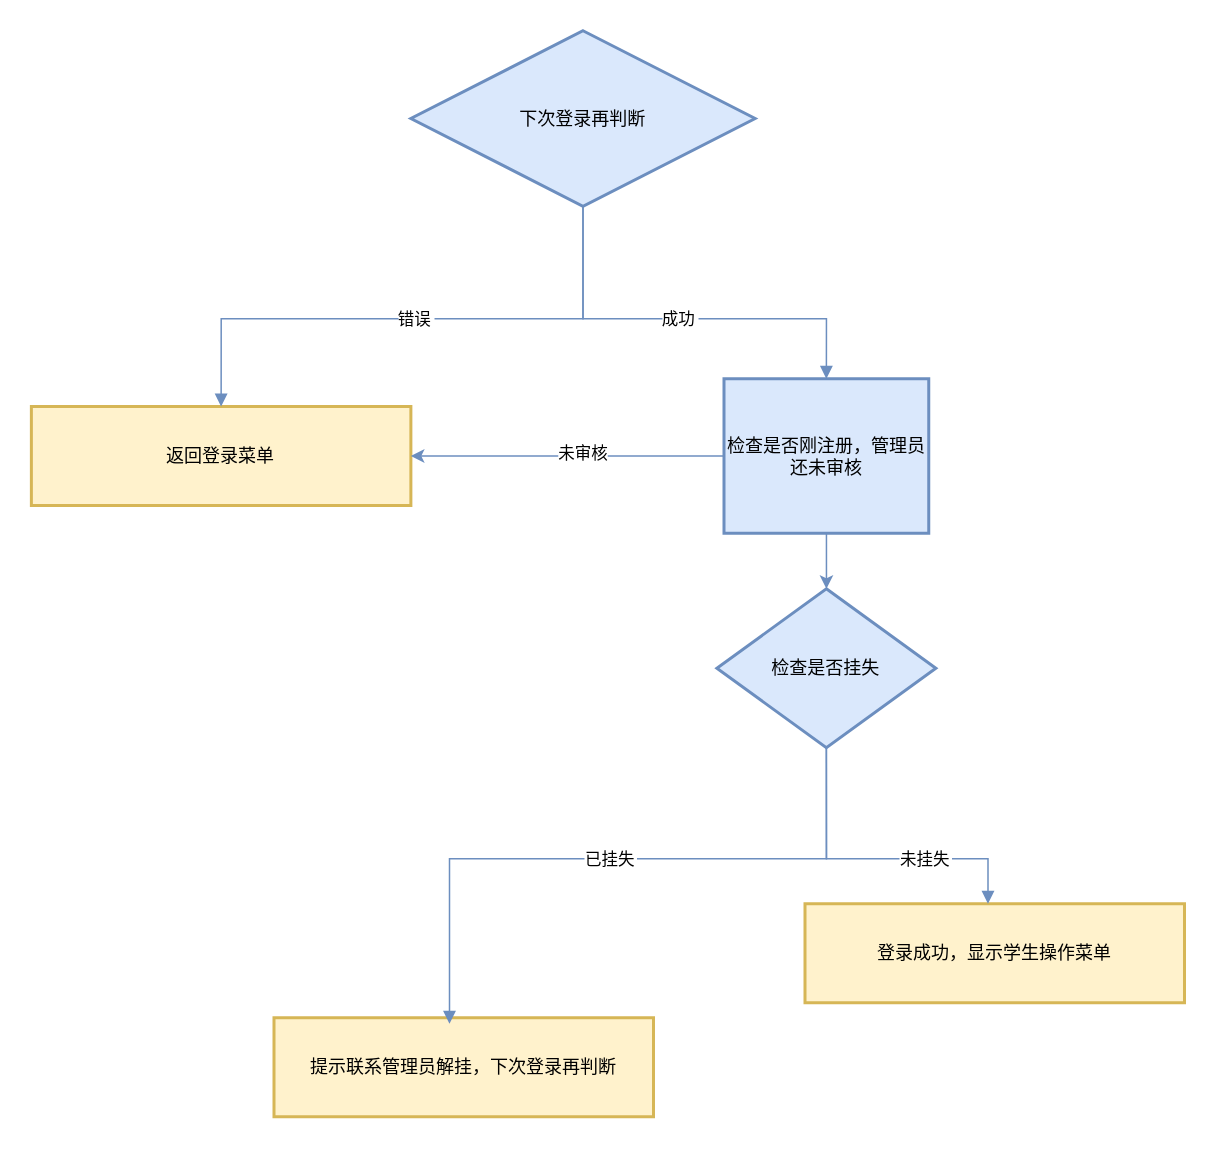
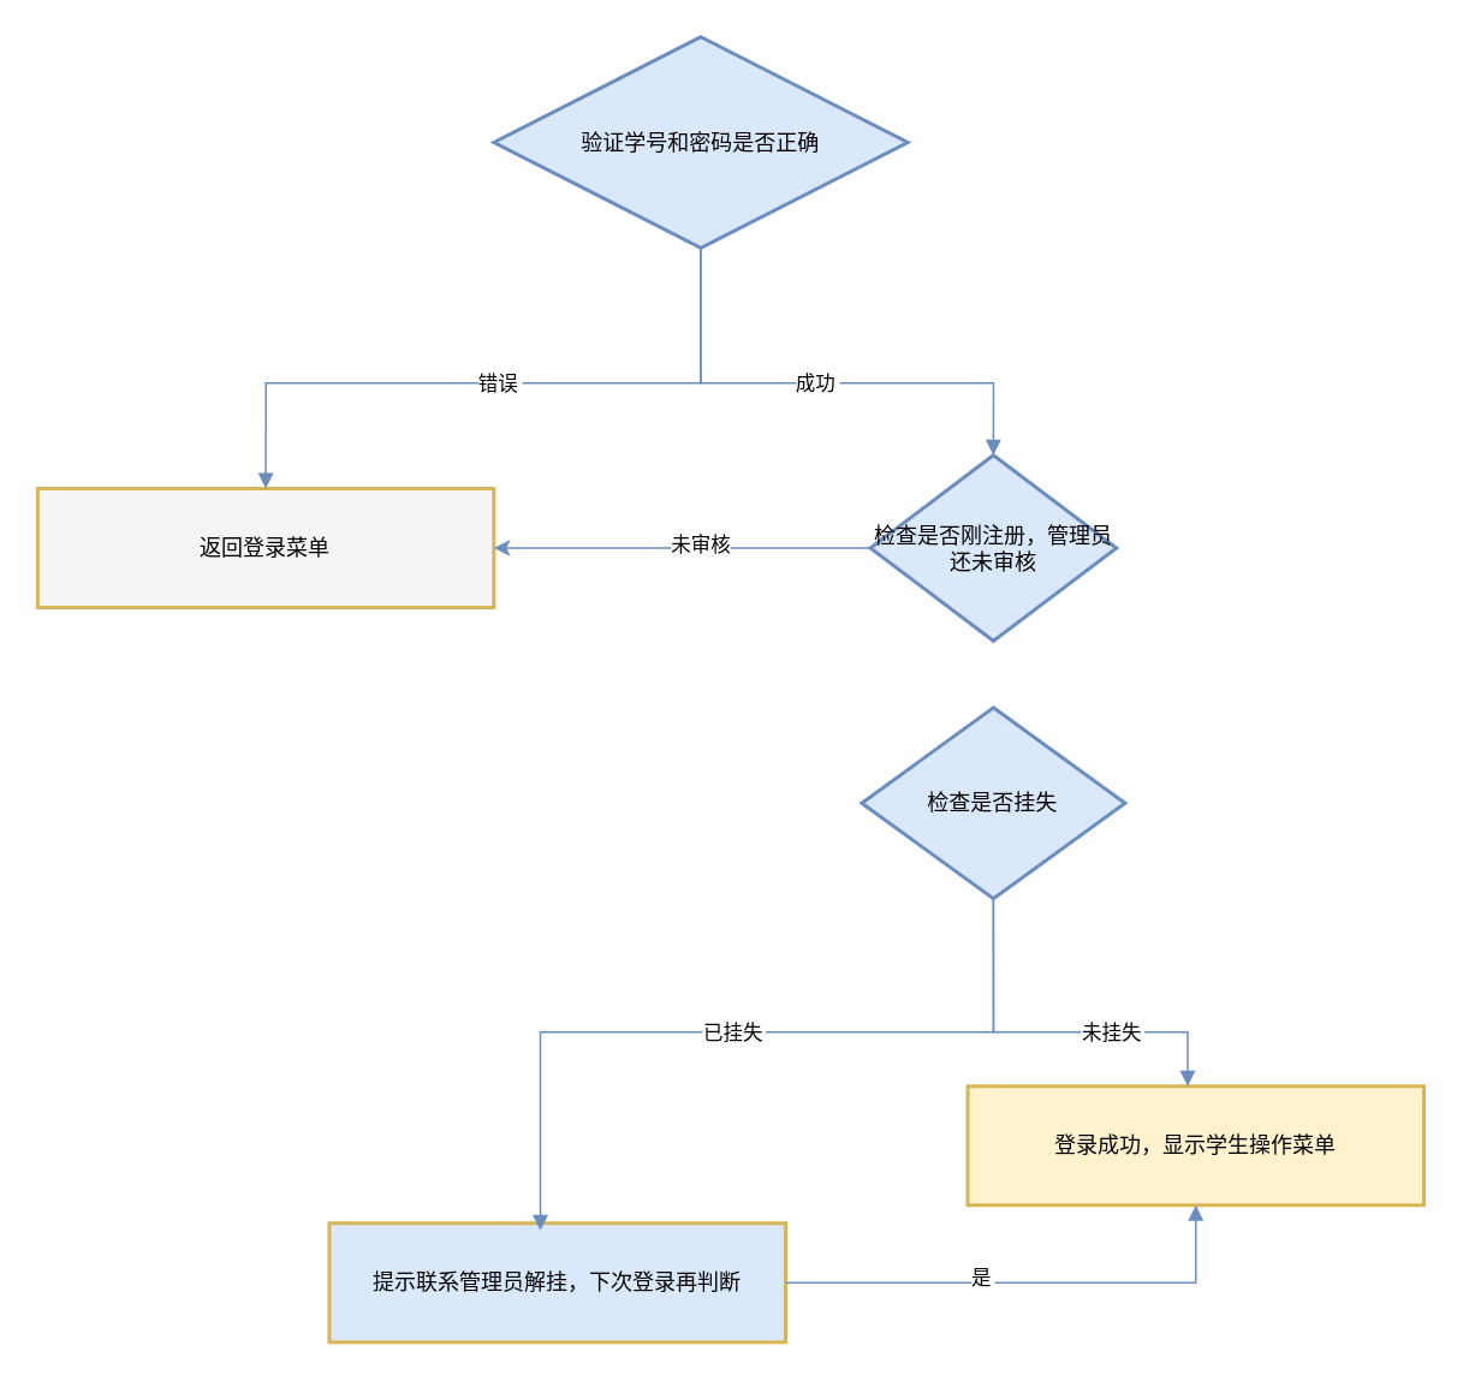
  <mxCell id="0" />
  <mxCell id="1" parent="0" />
- <mxCell id="2" value="下次登录再判断" style="rhombus;strokeWidth=2;whiteSpace=wrap;fillColor=#dae8fc;strokeColor=#6c8ebf;" vertex="1" parent="1"><mxGeometry x="273.25" y="20" width="229.5" height="117" as="geometry" /></mxCell>
+ <mxCell id="2" value="验证学号和密码是否正确" style="rhombus;strokeWidth=2;whiteSpace=wrap;fillColor=#dae8fc;strokeColor=#6c8ebf;" vertex="1" parent="1"><mxGeometry x="273.25" y="20" width="229.5" height="117" as="geometry" /></mxCell>
  <mxCell id="3" value="检查是否挂失" style="rhombus;strokeWidth=2;whiteSpace=wrap;fillColor=#dae8fc;strokeColor=#6c8ebf;" vertex="1" parent="1"><mxGeometry x="477.25" y="392" width="146" height="106" as="geometry" /></mxCell>
- <mxCell id="4" value="返回登录菜单" style="whiteSpace=wrap;strokeWidth=2;fillColor=#fff2cc;strokeColor=#d6b656;" vertex="1" parent="1"><mxGeometry x="20.25" y="270.5" width="253" height="66" as="geometry" /></mxCell>
+ <mxCell id="4" value="返回登录菜单" style="whiteSpace=wrap;strokeWidth=2;fillColor=#f5f5f5;strokeColor=#d6b656;" vertex="1" parent="1"><mxGeometry x="20.25" y="270.5" width="253" height="66" as="geometry" /></mxCell>
  <mxCell id="5" value="登录成功，显示学生操作菜单" style="whiteSpace=wrap;strokeWidth=2;fillColor=#fff2cc;strokeColor=#d6b656;" vertex="1" parent="1"><mxGeometry x="536" y="602" width="253" height="66" as="geometry" /></mxCell>
- <mxCell id="6" value="提示联系管理员解挂，下次登录再判断" style="whiteSpace=wrap;strokeWidth=2;fillColor=#fff2cc;strokeColor=#d6b656;" vertex="1" parent="1"><mxGeometry x="182" y="678" width="253" height="66" as="geometry" /></mxCell>
+ <mxCell id="6" value="提示联系管理员解挂，下次登录再判断" style="whiteSpace=wrap;strokeWidth=2;fillColor=#dae8fc;strokeColor=#d6b656;" vertex="1" parent="1"><mxGeometry x="182" y="678" width="253" height="66" as="geometry" /></mxCell>
  <mxCell id="7" value="错误" style="startArrow=none;endArrow=block;exitX=0.5;exitY=1;entryX=0.5;entryY=0;rounded=0;exitDx=0;exitDy=0;edgeStyle=orthogonalEdgeStyle;entryDx=0;entryDy=0;fillColor=#dae8fc;strokeColor=#6c8ebf;" edge="1" parent="1" source="2" target="4"><mxGeometry relative="1" as="geometry"><Array as="points"><mxPoint x="388" y="212" /><mxPoint x="147" y="212" /></Array></mxGeometry></mxCell>
  <mxCell id="8" value="已挂失" style="startArrow=none;endArrow=block;exitX=0.5;exitY=1;rounded=0;exitDx=0;exitDy=0;edgeStyle=orthogonalEdgeStyle;fillColor=#dae8fc;strokeColor=#6c8ebf;" edge="1" parent="1" source="3"><mxGeometry relative="1" as="geometry"><mxPoint x="299" y="682" as="targetPoint" /><Array as="points"><mxPoint x="550" y="572" /><mxPoint x="299" y="572" /></Array></mxGeometry></mxCell>
  <mxCell id="9" value="未挂失" style="startArrow=none;endArrow=block;rounded=0;exitX=0.5;exitY=1;exitDx=0;exitDy=0;edgeStyle=orthogonalEdgeStyle;fillColor=#dae8fc;strokeColor=#6c8ebf;" edge="1" parent="1" source="3" target="5"><mxGeometry x="0.32" relative="1" as="geometry"><mxPoint x="526" y="130" as="sourcePoint" /><mxPoint x="647.91" y="511" as="targetPoint" /><Array as="points"><mxPoint x="550" y="572" /><mxPoint x="658" y="572" /></Array><mxPoint as="offset" /></mxGeometry></mxCell>
+ <mxCell id="10" value="是" style="startArrow=none;endArrow=block;exitX=1;exitY=0.5;entryX=0.5;entryY=1;rounded=0;exitDx=0;exitDy=0;entryDx=0;entryDy=0;edgeStyle=orthogonalEdgeStyle;fillColor=#dae8fc;strokeColor=#6c8ebf;" edge="1" parent="1" source="6" target="5"><mxGeometry x="-0.195" y="3" relative="1" as="geometry"><mxPoint as="offset" /><mxPoint x="379" y="891" as="sourcePoint" /></mxGeometry></mxCell>
  <mxCell id="11" value="成功" style="startArrow=none;endArrow=block;exitX=0.5;exitY=1;rounded=0;exitDx=0;exitDy=0;edgeStyle=orthogonalEdgeStyle;fillColor=#dae8fc;strokeColor=#6c8ebf;entryX=0.5;entryY=0;entryDx=0;entryDy=0;" edge="1" parent="1" source="2" target="15"><mxGeometry relative="1" as="geometry"><mxPoint x="1021" y="311" as="sourcePoint" /><mxPoint x="714" y="551" as="targetPoint" /><Array as="points"><mxPoint x="388" y="212" /><mxPoint x="550" y="212" /></Array></mxGeometry></mxCell>
- <mxCell id="12" value="" style="edgeStyle=orthogonalEdgeStyle;rounded=0;orthogonalLoop=1;jettySize=auto;html=1;fillColor=#dae8fc;strokeColor=#6c8ebf;" edge="1" parent="1" source="15" target="3"><mxGeometry relative="1" as="geometry" /></mxCell>
  <mxCell id="13" style="edgeStyle=orthogonalEdgeStyle;rounded=0;orthogonalLoop=1;jettySize=auto;html=1;fillColor=#dae8fc;strokeColor=#6c8ebf;" edge="1" parent="1" source="15" target="4"><mxGeometry relative="1" as="geometry" /></mxCell>
  <mxCell id="14" value="未审核" style="edgeLabel;html=1;align=center;verticalAlign=middle;resizable=0;points=[];" vertex="1" connectable="0" parent="13"><mxGeometry x="-0.086" y="-2" relative="1" as="geometry"><mxPoint as="offset" /></mxGeometry></mxCell>
- <mxCell id="15" value="检查是否刚注册，管理员还未审核" style="strokeWidth=2;whiteSpace=wrap;fillColor=#dae8fc;strokeColor=#6c8ebf;rounded=0;" vertex="1" parent="1"><mxGeometry x="482" y="252" width="136.5" height="103" as="geometry" /></mxCell>
+ <mxCell id="15" value="检查是否刚注册，管理员还未审核" style="rhombus;strokeWidth=2;whiteSpace=wrap;fillColor=#dae8fc;strokeColor=#6c8ebf;" vertex="1" parent="1"><mxGeometry x="482" y="252" width="136.5" height="103" as="geometry" /></mxCell>
